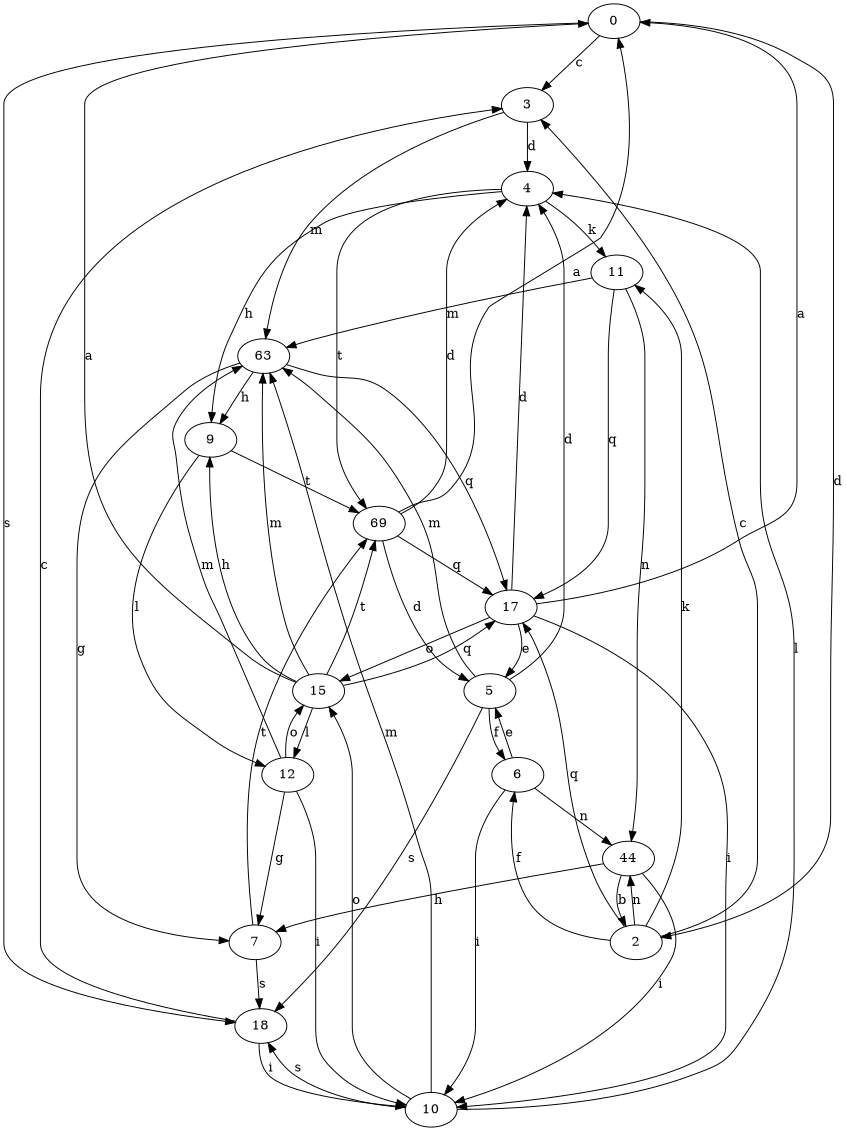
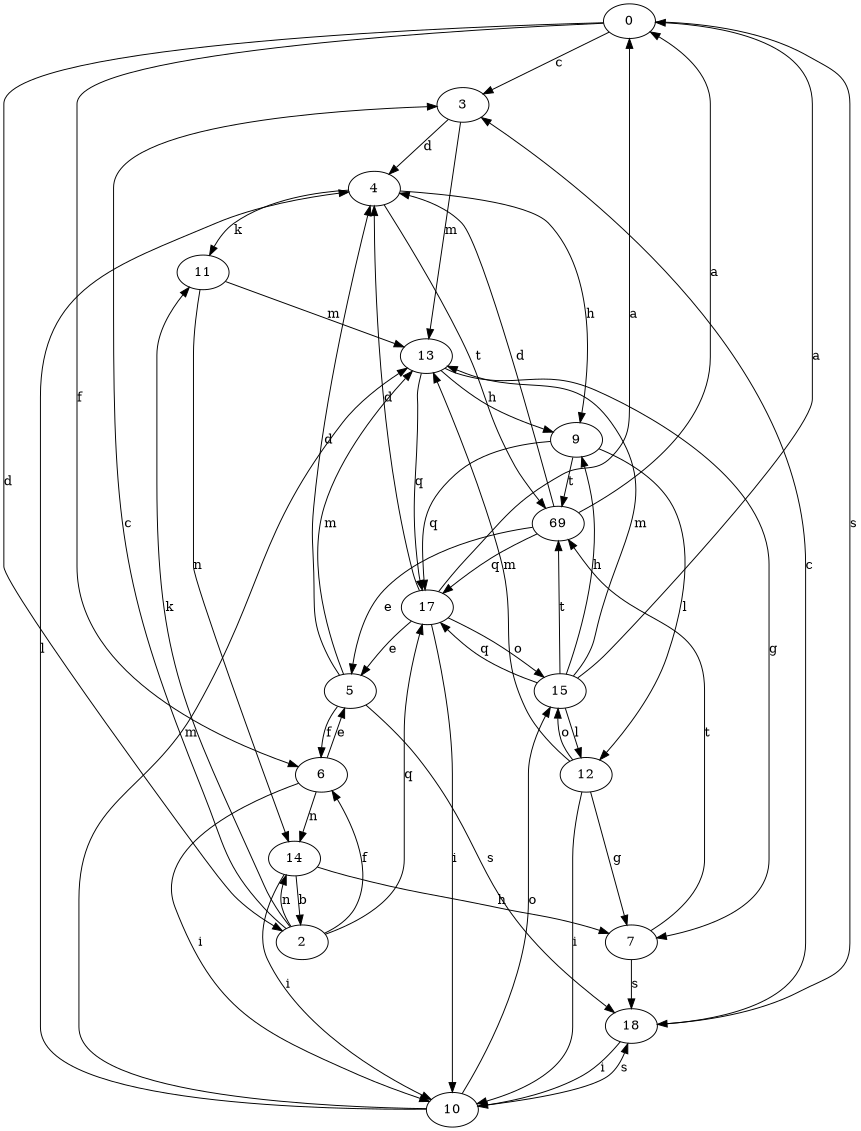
  strict digraph {
    0
    3
    6
    18
    2
    4
-   13 [label=63]
+   13
    11
    9
    n10 [label=69]
-   14 [label=44]
+   14
    5
    10
    17
    7
    15
    12
    0 -> 3 [label=c]
+   0 -> 6 [label=f]
    0 -> 18 [label=s]
    0 -> 2 [label=d]
    3 -> 4 [label=d]
    3 -> 13 [label=m]
    6 -> 14 [label=n]
    6 -> 5 [label=e]
    6 -> 10 [label=i]
    18 -> 3 [label=c]
    18 -> 10 [label=i]
    2 -> 3 [label=c]
    2 -> 6 [label=f]
    2 -> 11 [label=k]
    2 -> 14 [label=n]
    2 -> 17 [label=q]
    4 -> 11 [label=k]
    4 -> 9 [label=h]
    4 -> n10 [label=t]
    13 -> 9 [label=h]
    13 -> 17 [label=q]
    13 -> 7 [label=g]
    11 -> 13 [label=m]
    11 -> 14 [label=n]
-   11 -> 17 [label=q]
+   9 -> 17 [label=q]
    9 -> n10 [label=t]
    9 -> 12 [label=l]
    n10 -> 0 [label=a]
    n10 -> 4 [label=d]
-   n10 -> 5 [label=d]
+   n10 -> 5 [label=e]
    n10 -> 17 [label=q]
    14 -> 2 [label=b]
    14 -> 10 [label=i]
    14 -> 7 [label=h]
    5 -> 6 [label=f]
    5 -> 18 [label=s]
    5 -> 4 [label=d]
    5 -> 13 [label=m]
    10 -> 18 [label=s]
    10 -> 4 [label=l]
    10 -> 13 [label=m]
    10 -> 15 [label=o]
    17 -> 0 [label=a]
    17 -> 4 [label=d]
    17 -> 5 [label=e]
    17 -> 10 [label=i]
    17 -> 15 [label=o]
    7 -> 18 [label=s]
    7 -> n10 [label=t]
    15 -> 0 [label=a]
    15 -> 13 [label=m]
    15 -> 9 [label=h]
    15 -> n10 [label=t]
    15 -> 17 [label=q]
    15 -> 12 [label=l]
    12 -> 13 [label=m]
    12 -> 10 [label=i]
    12 -> 7 [label=g]
    12 -> 15 [label=o]
  }
